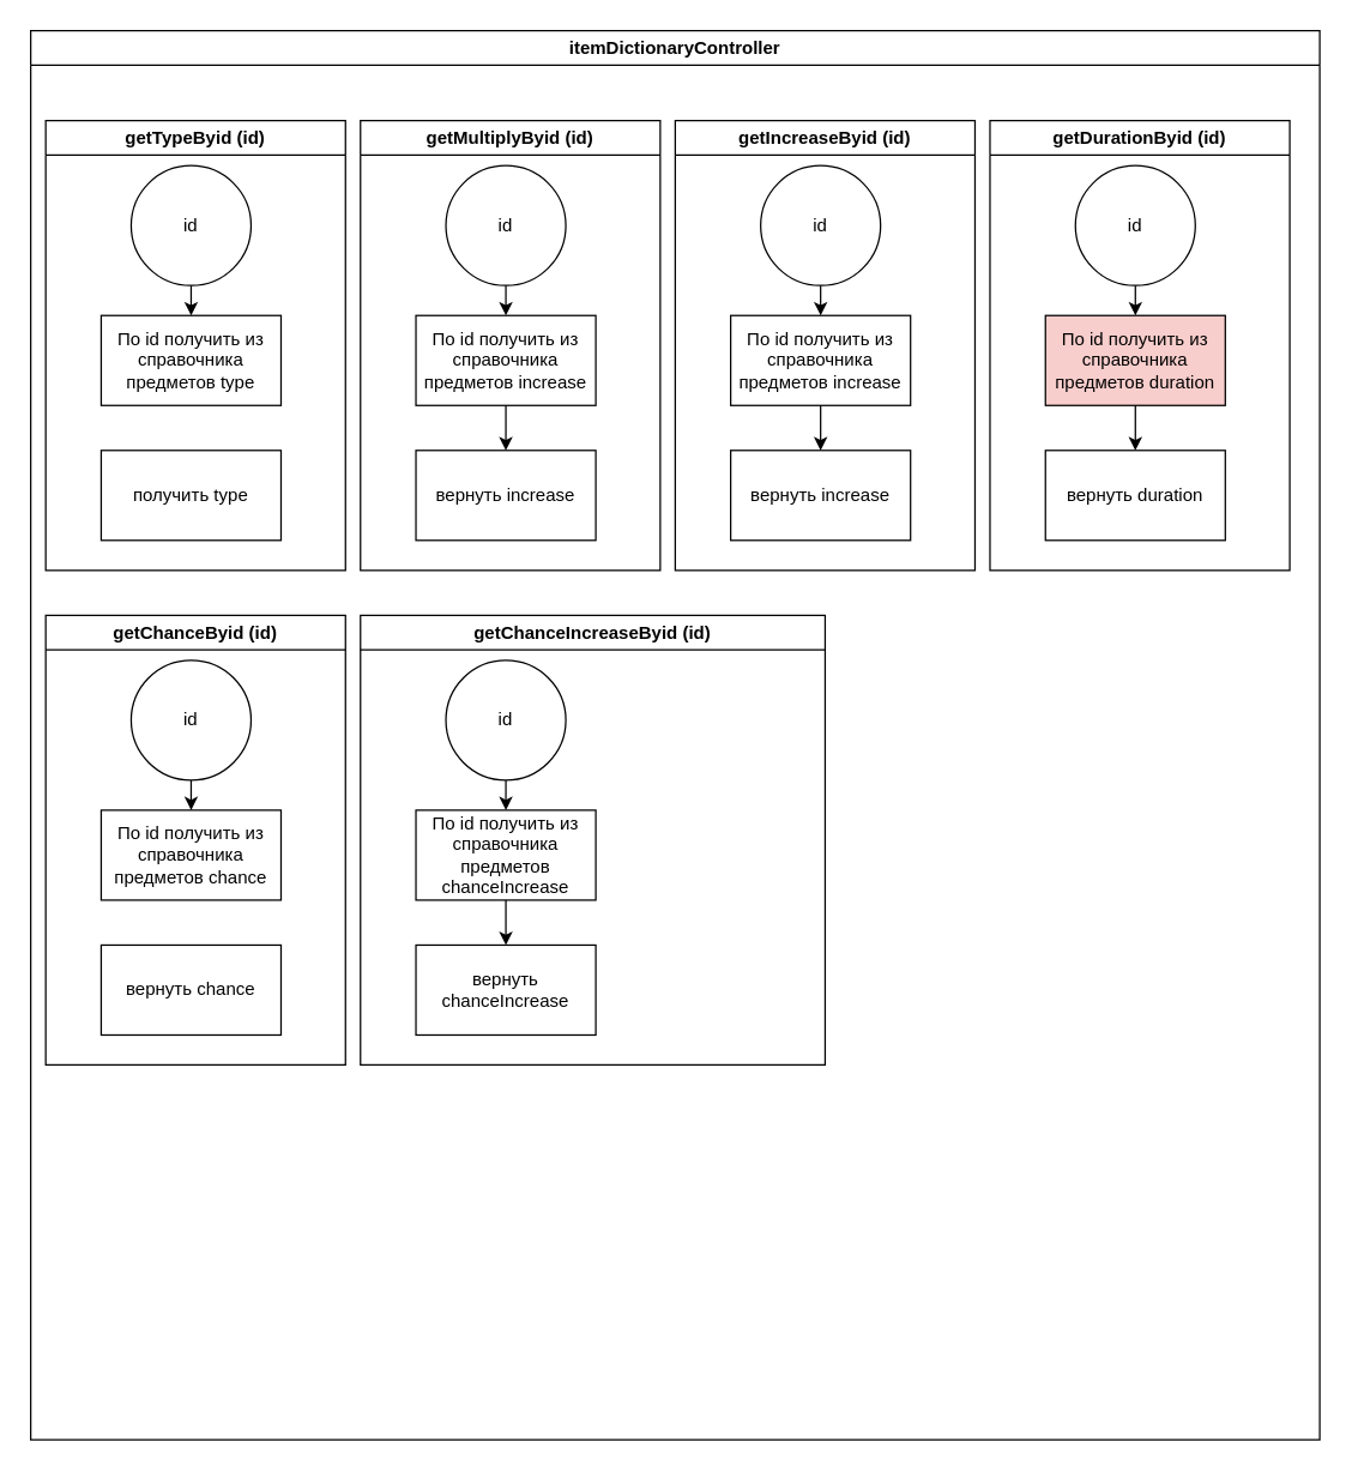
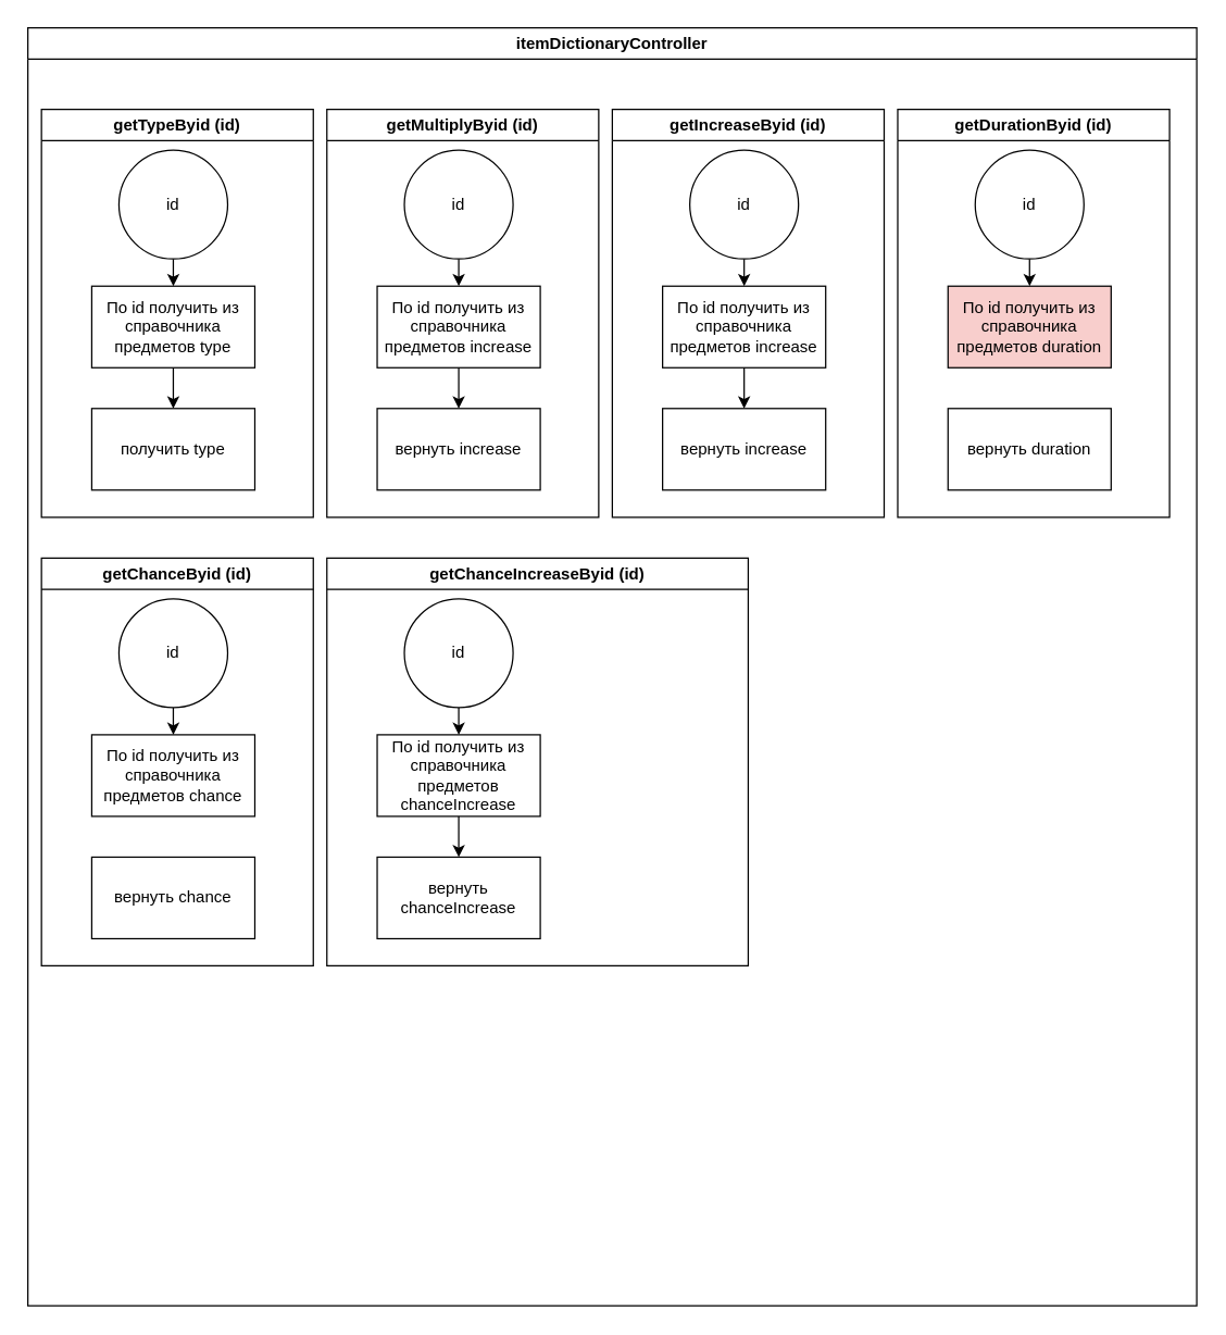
  <mxCell id="0" />
  <mxCell id="1" parent="0" />
  <mxCell id="2" value="itemDictionaryController" style="swimlane;whiteSpace=wrap;html=1;" vertex="1" parent="1"><mxGeometry x="20" y="20" width="860" height="940" as="geometry" /></mxCell>
  <mxCell id="3" value="getTypeByid (id)" style="swimlane;whiteSpace=wrap;html=1;" vertex="1" parent="2"><mxGeometry x="10" y="60" width="200" height="300" as="geometry" /></mxCell>
  <mxCell id="4" value="По id получить из справочника предметов type" style="rounded=0;whiteSpace=wrap;html=1;" vertex="1" parent="3"><mxGeometry x="37" y="130" width="120" height="60" as="geometry" /></mxCell>
  <mxCell id="5" style="edgeStyle=orthogonalEdgeStyle;rounded=0;orthogonalLoop=1;jettySize=auto;html=1;exitX=0.5;exitY=1;exitDx=0;exitDy=0;entryX=0.5;entryY=0;entryDx=0;entryDy=0;" edge="1" parent="3" source="6" target="4"><mxGeometry relative="1" as="geometry" /></mxCell>
  <mxCell id="6" value="id" style="ellipse;whiteSpace=wrap;html=1;aspect=fixed;" vertex="1" parent="3"><mxGeometry x="57" y="30" width="80" height="80" as="geometry" /></mxCell>
  <mxCell id="7" value="получить type" style="rounded=0;whiteSpace=wrap;html=1;" vertex="1" parent="3"><mxGeometry x="37.003" y="220" width="120" height="60" as="geometry" /></mxCell>
+ <mxCell id="8" style="edgeStyle=orthogonalEdgeStyle;rounded=0;orthogonalLoop=1;jettySize=auto;html=1;exitX=0.5;exitY=1;exitDx=0;exitDy=0;" edge="1" parent="3" source="4" target="7"><mxGeometry relative="1" as="geometry"><mxPoint x="97.333" y="210" as="targetPoint" /></mxGeometry></mxCell>
  <mxCell id="9" value="getIncreaseByid (id)" style="swimlane;whiteSpace=wrap;html=1;" vertex="1" parent="2"><mxGeometry x="430" y="60" width="200" height="300" as="geometry" /></mxCell>
  <mxCell id="10" value="По id получить из справочника предметов increase" style="rounded=0;whiteSpace=wrap;html=1;" vertex="1" parent="9"><mxGeometry x="37" y="130" width="120" height="60" as="geometry" /></mxCell>
  <mxCell id="11" style="edgeStyle=orthogonalEdgeStyle;rounded=0;orthogonalLoop=1;jettySize=auto;html=1;exitX=0.5;exitY=1;exitDx=0;exitDy=0;entryX=0.5;entryY=0;entryDx=0;entryDy=0;" edge="1" parent="9" source="12" target="10"><mxGeometry relative="1" as="geometry" /></mxCell>
  <mxCell id="12" value="id" style="ellipse;whiteSpace=wrap;html=1;aspect=fixed;" vertex="1" parent="9"><mxGeometry x="57" y="30" width="80" height="80" as="geometry" /></mxCell>
  <mxCell id="13" value="вернуть increase" style="rounded=0;whiteSpace=wrap;html=1;" vertex="1" parent="9"><mxGeometry x="37.003" y="220" width="120" height="60" as="geometry" /></mxCell>
  <mxCell id="14" style="edgeStyle=orthogonalEdgeStyle;rounded=0;orthogonalLoop=1;jettySize=auto;html=1;exitX=0.5;exitY=1;exitDx=0;exitDy=0;" edge="1" parent="9" source="10" target="13"><mxGeometry relative="1" as="geometry"><mxPoint x="97.333" y="210" as="targetPoint" /></mxGeometry></mxCell>
  <mxCell id="15" value="getMultiplyByid (id)" style="swimlane;whiteSpace=wrap;html=1;startSize=23;" vertex="1" parent="2"><mxGeometry x="220" y="60" width="200" height="300" as="geometry" /></mxCell>
  <mxCell id="16" value="По id получить из справочника предметов increase" style="rounded=0;whiteSpace=wrap;html=1;" vertex="1" parent="15"><mxGeometry x="37" y="130" width="120" height="60" as="geometry" /></mxCell>
  <mxCell id="17" style="edgeStyle=orthogonalEdgeStyle;rounded=0;orthogonalLoop=1;jettySize=auto;html=1;exitX=0.5;exitY=1;exitDx=0;exitDy=0;entryX=0.5;entryY=0;entryDx=0;entryDy=0;" edge="1" parent="15" source="18" target="16"><mxGeometry relative="1" as="geometry" /></mxCell>
  <mxCell id="18" value="id" style="ellipse;whiteSpace=wrap;html=1;aspect=fixed;" vertex="1" parent="15"><mxGeometry x="57" y="30" width="80" height="80" as="geometry" /></mxCell>
  <mxCell id="19" value="вернуть increase" style="rounded=0;whiteSpace=wrap;html=1;" vertex="1" parent="15"><mxGeometry x="37.003" y="220" width="120" height="60" as="geometry" /></mxCell>
  <mxCell id="20" style="edgeStyle=orthogonalEdgeStyle;rounded=0;orthogonalLoop=1;jettySize=auto;html=1;exitX=0.5;exitY=1;exitDx=0;exitDy=0;" edge="1" parent="15" source="16" target="19"><mxGeometry relative="1" as="geometry"><mxPoint x="97.333" y="210" as="targetPoint" /></mxGeometry></mxCell>
  <mxCell id="21" value="getDurationByid (id)" style="swimlane;whiteSpace=wrap;html=1;" vertex="1" parent="2"><mxGeometry x="640" y="60" width="200" height="300" as="geometry" /></mxCell>
  <mxCell id="22" value="По id получить из справочника предметов duration" style="rounded=0;whiteSpace=wrap;html=1;fillColor=#f8cecc;" vertex="1" parent="21"><mxGeometry x="37" y="130" width="120" height="60" as="geometry" /></mxCell>
  <mxCell id="23" style="edgeStyle=orthogonalEdgeStyle;rounded=0;orthogonalLoop=1;jettySize=auto;html=1;exitX=0.5;exitY=1;exitDx=0;exitDy=0;entryX=0.5;entryY=0;entryDx=0;entryDy=0;" edge="1" parent="21" source="24" target="22"><mxGeometry relative="1" as="geometry" /></mxCell>
  <mxCell id="24" value="id" style="ellipse;whiteSpace=wrap;html=1;aspect=fixed;" vertex="1" parent="21"><mxGeometry x="57" y="30" width="80" height="80" as="geometry" /></mxCell>
  <mxCell id="25" value="вернуть duration" style="rounded=0;whiteSpace=wrap;html=1;" vertex="1" parent="21"><mxGeometry x="37.003" y="220" width="120" height="60" as="geometry" /></mxCell>
- <mxCell id="26" style="edgeStyle=orthogonalEdgeStyle;rounded=0;orthogonalLoop=1;jettySize=auto;html=1;exitX=0.5;exitY=1;exitDx=0;exitDy=0;" edge="1" parent="21" source="22" target="25"><mxGeometry relative="1" as="geometry"><mxPoint x="97.333" y="210" as="targetPoint" /></mxGeometry></mxCell>
  <mxCell id="27" value="getChanceByid (id)" style="swimlane;whiteSpace=wrap;html=1;" vertex="1" parent="2"><mxGeometry x="10" y="390" width="200" height="300" as="geometry" /></mxCell>
  <mxCell id="28" value="По id получить из справочника предметов&amp;nbsp;chance" style="rounded=0;whiteSpace=wrap;html=1;" vertex="1" parent="27"><mxGeometry x="37" y="130" width="120" height="60" as="geometry" /></mxCell>
  <mxCell id="29" style="edgeStyle=orthogonalEdgeStyle;rounded=0;orthogonalLoop=1;jettySize=auto;html=1;exitX=0.5;exitY=1;exitDx=0;exitDy=0;entryX=0.5;entryY=0;entryDx=0;entryDy=0;" edge="1" parent="27" source="30" target="28"><mxGeometry relative="1" as="geometry" /></mxCell>
  <mxCell id="30" value="id" style="ellipse;whiteSpace=wrap;html=1;aspect=fixed;" vertex="1" parent="27"><mxGeometry x="57" y="30" width="80" height="80" as="geometry" /></mxCell>
  <mxCell id="31" value="вернуть chance" style="rounded=0;whiteSpace=wrap;html=1;" vertex="1" parent="27"><mxGeometry x="37.003" y="220" width="120" height="60" as="geometry" /></mxCell>
  <mxCell id="32" value="getChanceIncreaseByid (id)" style="swimlane;whiteSpace=wrap;html=1;" vertex="1" parent="2"><mxGeometry x="220" y="390" width="310" height="300" as="geometry" /></mxCell>
  <mxCell id="33" value="По id получить из справочника предметов chanceIncrease" style="rounded=0;whiteSpace=wrap;html=1;" vertex="1" parent="32"><mxGeometry x="37" y="130" width="120" height="60" as="geometry" /></mxCell>
  <mxCell id="34" style="edgeStyle=orthogonalEdgeStyle;rounded=0;orthogonalLoop=1;jettySize=auto;html=1;exitX=0.5;exitY=1;exitDx=0;exitDy=0;entryX=0.5;entryY=0;entryDx=0;entryDy=0;" edge="1" parent="32" source="35" target="33"><mxGeometry relative="1" as="geometry" /></mxCell>
  <mxCell id="35" value="id" style="ellipse;whiteSpace=wrap;html=1;aspect=fixed;" vertex="1" parent="32"><mxGeometry x="57" y="30" width="80" height="80" as="geometry" /></mxCell>
  <mxCell id="36" value="вернуть chanceIncrease" style="rounded=0;whiteSpace=wrap;html=1;" vertex="1" parent="32"><mxGeometry x="37.003" y="220" width="120" height="60" as="geometry" /></mxCell>
  <mxCell id="37" style="edgeStyle=orthogonalEdgeStyle;rounded=0;orthogonalLoop=1;jettySize=auto;html=1;exitX=0.5;exitY=1;exitDx=0;exitDy=0;" edge="1" parent="32" source="33" target="36"><mxGeometry relative="1" as="geometry"><mxPoint x="97.333" y="210" as="targetPoint" /></mxGeometry></mxCell>
